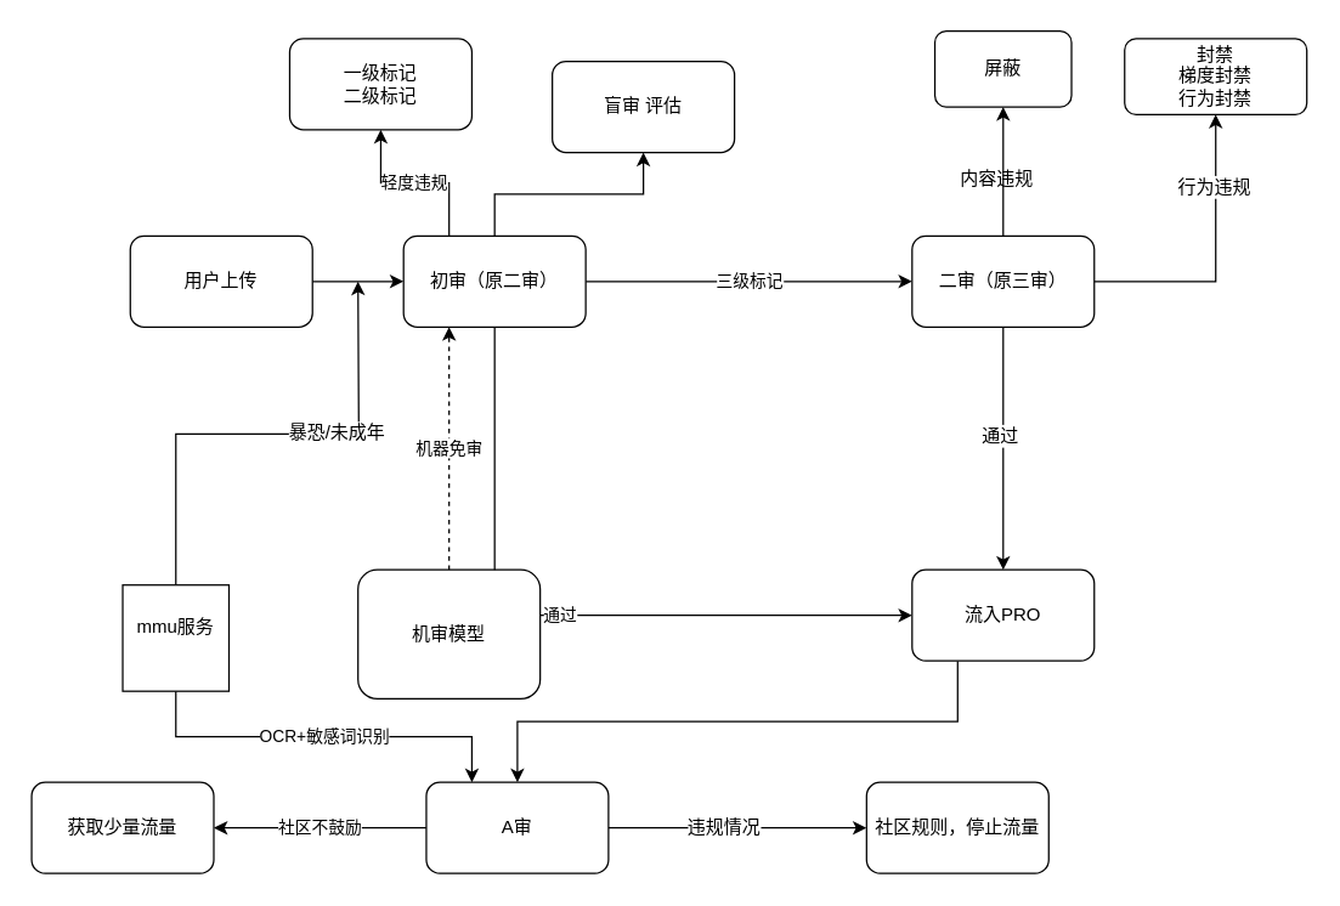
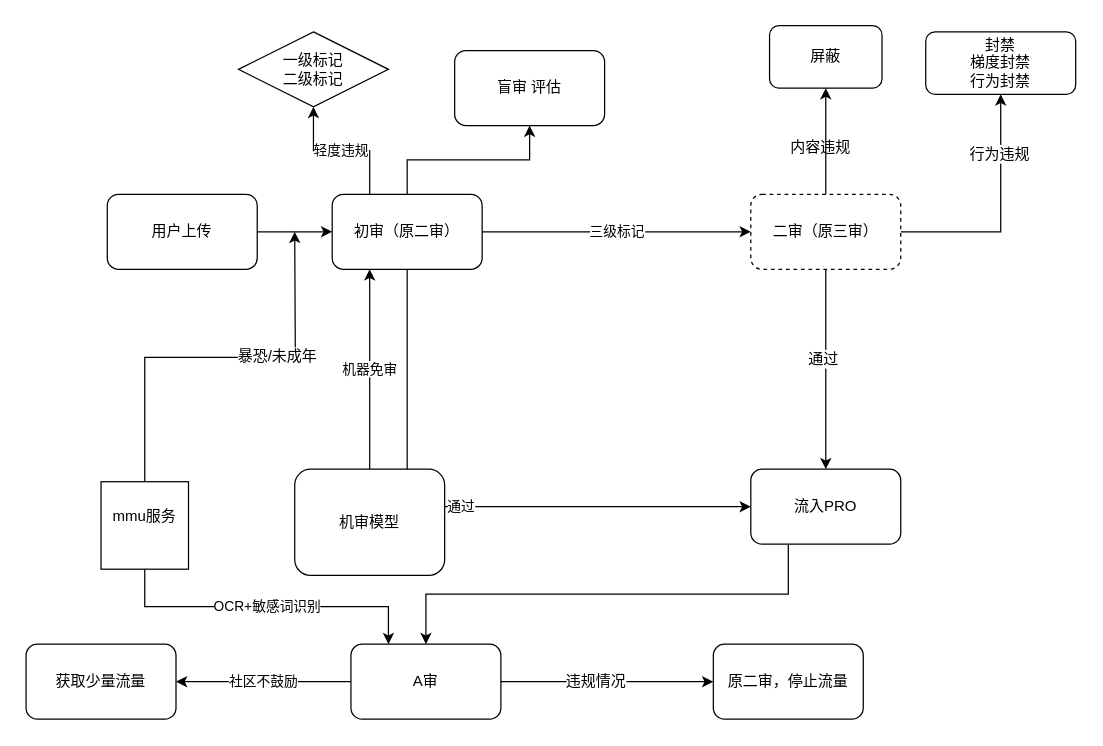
  <mxCell id="0" />
  <mxCell id="1" parent="0" />
  <mxCell id="2" style="edgeStyle=orthogonalEdgeStyle;rounded=0;orthogonalLoop=1;jettySize=auto;html=1;exitX=1;exitY=0.5;exitDx=0;exitDy=0;" parent="1" source="3" target="8" edge="1"><mxGeometry relative="1" as="geometry" /></mxCell>
  <mxCell id="3" value="用户上传" style="rounded=1;whiteSpace=wrap;html=1;" parent="1" vertex="1"><mxGeometry x="85" y="155" width="120" height="60" as="geometry" /></mxCell>
  <mxCell id="4" value="三级标记" style="edgeStyle=orthogonalEdgeStyle;rounded=0;orthogonalLoop=1;jettySize=auto;html=1;exitX=1;exitY=0.5;exitDx=0;exitDy=0;entryX=0;entryY=0.5;entryDx=0;entryDy=0;" parent="1" source="8" target="14" edge="1"><mxGeometry relative="1" as="geometry" /></mxCell>
  <mxCell id="5" value="轻度违规" style="edgeStyle=orthogonalEdgeStyle;rounded=0;orthogonalLoop=1;jettySize=auto;html=1;exitX=0.25;exitY=0;exitDx=0;exitDy=0;entryX=0.5;entryY=1;entryDx=0;entryDy=0;" parent="1" source="8" target="21" edge="1"><mxGeometry relative="1" as="geometry" /></mxCell>
  <mxCell id="6" value="通过" style="edgeStyle=orthogonalEdgeStyle;rounded=0;orthogonalLoop=1;jettySize=auto;html=1;exitX=0.5;exitY=1;exitDx=0;exitDy=0;entryX=0;entryY=0.5;entryDx=0;entryDy=0;" edge="1" parent="1" source="8" target="20"><mxGeometry relative="1" as="geometry" /></mxCell>
  <mxCell id="7" style="edgeStyle=orthogonalEdgeStyle;rounded=0;orthogonalLoop=1;jettySize=auto;html=1;exitX=0.5;exitY=0;exitDx=0;exitDy=0;entryX=0.5;entryY=1;entryDx=0;entryDy=0;" edge="1" parent="1" source="8" target="27"><mxGeometry relative="1" as="geometry" /></mxCell>
  <mxCell id="8" value="初审（原二审）" style="rounded=1;whiteSpace=wrap;html=1;" parent="1" vertex="1"><mxGeometry x="265" y="155" width="120" height="60" as="geometry" /></mxCell>
  <mxCell id="9" style="edgeStyle=orthogonalEdgeStyle;rounded=0;orthogonalLoop=1;jettySize=auto;html=1;exitX=0.5;exitY=0;exitDx=0;exitDy=0;entryX=0.5;entryY=1;entryDx=0;entryDy=0;" parent="1" source="14" target="22" edge="1"><mxGeometry relative="1" as="geometry" /></mxCell>
  <mxCell id="10" style="edgeStyle=orthogonalEdgeStyle;rounded=0;orthogonalLoop=1;jettySize=auto;html=1;exitX=1;exitY=0.5;exitDx=0;exitDy=0;entryX=0.5;entryY=1;entryDx=0;entryDy=0;" parent="1" source="14" target="23" edge="1"><mxGeometry relative="1" as="geometry" /></mxCell>
  <mxCell id="11" value="行为违规" style="text;html=1;resizable=0;points=[];align=center;verticalAlign=middle;labelBackgroundColor=#ffffff;" parent="10" vertex="1" connectable="0"><mxGeometry x="0.505" y="2" relative="1" as="geometry"><mxPoint as="offset" /></mxGeometry></mxCell>
  <mxCell id="12" style="edgeStyle=orthogonalEdgeStyle;rounded=0;orthogonalLoop=1;jettySize=auto;html=1;exitX=0.5;exitY=1;exitDx=0;exitDy=0;" edge="1" parent="1" source="14" target="20"><mxGeometry relative="1" as="geometry" /></mxCell>
  <mxCell id="13" value="通过" style="text;html=1;resizable=0;points=[];align=center;verticalAlign=middle;labelBackgroundColor=#ffffff;" vertex="1" connectable="0" parent="12"><mxGeometry x="-0.114" y="-3" relative="1" as="geometry"><mxPoint as="offset" /></mxGeometry></mxCell>
- <mxCell id="14" value="二审（原三审）" style="rounded=1;whiteSpace=wrap;html=1;" parent="1" vertex="1"><mxGeometry x="600" y="155" width="120" height="60" as="geometry" /></mxCell>
+ <mxCell id="14" value="二审（原三审）" style="rounded=1;whiteSpace=wrap;html=1;dashed=1;" parent="1" vertex="1"><mxGeometry x="600" y="155" width="120" height="60" as="geometry" /></mxCell>
  <mxCell id="15" style="edgeStyle=orthogonalEdgeStyle;rounded=0;orthogonalLoop=1;jettySize=auto;html=1;exitX=0.5;exitY=0;exitDx=0;exitDy=0;" parent="1" source="18" edge="1"><mxGeometry relative="1" as="geometry"><mxPoint x="235" y="185" as="targetPoint" /></mxGeometry></mxCell>
  <mxCell id="16" value="暴恐/未成年" style="text;html=1;resizable=0;points=[];align=center;verticalAlign=middle;labelBackgroundColor=#ffffff;" parent="15" vertex="1" connectable="0"><mxGeometry x="0.28" y="1" relative="1" as="geometry"><mxPoint as="offset" /></mxGeometry></mxCell>
  <mxCell id="17" value="OCR+敏感词识别" style="edgeStyle=orthogonalEdgeStyle;rounded=0;orthogonalLoop=1;jettySize=auto;html=1;exitX=0.5;exitY=1;exitDx=0;exitDy=0;entryX=0.25;entryY=0;entryDx=0;entryDy=0;" edge="1" parent="1" source="18" target="31"><mxGeometry relative="1" as="geometry" /></mxCell>
  <mxCell id="18" value="mmu服务&lt;br&gt;&lt;br&gt;" style="whiteSpace=wrap;html=1;aspect=fixed;" parent="1" vertex="1"><mxGeometry x="80" y="385" width="70" height="70" as="geometry" /></mxCell>
  <mxCell id="19" style="edgeStyle=orthogonalEdgeStyle;rounded=0;orthogonalLoop=1;jettySize=auto;html=1;exitX=0.25;exitY=1;exitDx=0;exitDy=0;entryX=0.5;entryY=0;entryDx=0;entryDy=0;" edge="1" parent="1" source="20" target="31"><mxGeometry relative="1" as="geometry" /></mxCell>
  <mxCell id="20" value="流入PRO" style="rounded=1;whiteSpace=wrap;html=1;" parent="1" vertex="1"><mxGeometry x="600" y="375" width="120" height="60" as="geometry" /></mxCell>
- <mxCell id="21" value="一级标记&lt;br&gt;二级标记&lt;br&gt;" style="rounded=1;whiteSpace=wrap;html=1;" parent="1" vertex="1"><mxGeometry x="190" y="25" width="120" height="60" as="geometry" /></mxCell>
+ <mxCell id="21" value="一级标记&lt;br&gt;二级标记&lt;br&gt;" style="rhombus;whiteSpace=wrap;html=1;" parent="1" vertex="1"><mxGeometry x="190" y="25" width="120" height="60" as="geometry" /></mxCell>
  <mxCell id="22" value="屏蔽" style="rounded=1;whiteSpace=wrap;html=1;" parent="1" vertex="1"><mxGeometry x="615" y="20" width="90" height="50" as="geometry" /></mxCell>
  <mxCell id="23" value="封禁&lt;br&gt;梯度封禁&lt;br&gt;行为封禁&lt;br&gt;" style="rounded=1;whiteSpace=wrap;html=1;" parent="1" vertex="1"><mxGeometry x="740" y="25" width="120" height="50" as="geometry" /></mxCell>
  <mxCell id="24" value="内容违规" style="text;html=1;resizable=0;points=[];autosize=1;align=left;verticalAlign=top;spacingTop=-4;" parent="1" vertex="1"><mxGeometry x="630" y="108" width="60" height="20" as="geometry" /></mxCell>
- <mxCell id="25" value="机器免审" style="edgeStyle=orthogonalEdgeStyle;rounded=0;orthogonalLoop=1;jettySize=auto;html=1;exitX=0.5;exitY=0;exitDx=0;exitDy=0;entryX=0.25;entryY=1;entryDx=0;entryDy=0;dashed=1;" parent="1" source="26" target="8" edge="1"><mxGeometry relative="1" as="geometry" /></mxCell>
+ <mxCell id="25" value="机器免审" style="edgeStyle=orthogonalEdgeStyle;rounded=0;orthogonalLoop=1;jettySize=auto;html=1;exitX=0.5;exitY=0;exitDx=0;exitDy=0;entryX=0.25;entryY=1;entryDx=0;entryDy=0;" parent="1" source="26" target="8" edge="1"><mxGeometry relative="1" as="geometry" /></mxCell>
  <mxCell id="26" value="机审模型" style="rounded=1;whiteSpace=wrap;html=1;" parent="1" vertex="1"><mxGeometry x="235" y="375" width="120" height="85" as="geometry" /></mxCell>
  <mxCell id="27" value="盲审 评估" style="rounded=1;whiteSpace=wrap;html=1;" parent="1" vertex="1"><mxGeometry x="363" y="40" width="120" height="60" as="geometry" /></mxCell>
  <mxCell id="28" value="社区不鼓励" style="edgeStyle=orthogonalEdgeStyle;rounded=0;orthogonalLoop=1;jettySize=auto;html=1;exitX=0;exitY=0.5;exitDx=0;exitDy=0;entryX=1;entryY=0.5;entryDx=0;entryDy=0;" edge="1" parent="1" source="31" target="32"><mxGeometry relative="1" as="geometry" /></mxCell>
  <mxCell id="29" style="edgeStyle=orthogonalEdgeStyle;rounded=0;orthogonalLoop=1;jettySize=auto;html=1;exitX=1;exitY=0.5;exitDx=0;exitDy=0;entryX=0;entryY=0.5;entryDx=0;entryDy=0;" edge="1" parent="1" source="31" target="33"><mxGeometry relative="1" as="geometry" /></mxCell>
  <mxCell id="30" value="违规情况" style="text;html=1;resizable=0;points=[];align=center;verticalAlign=middle;labelBackgroundColor=#ffffff;" vertex="1" connectable="0" parent="29"><mxGeometry x="-0.118" y="1" relative="1" as="geometry"><mxPoint as="offset" /></mxGeometry></mxCell>
  <mxCell id="31" value="A审" style="rounded=1;whiteSpace=wrap;html=1;" vertex="1" parent="1"><mxGeometry x="280" y="515" width="120" height="60" as="geometry" /></mxCell>
  <mxCell id="32" value="获取少量流量" style="rounded=1;whiteSpace=wrap;html=1;" vertex="1" parent="1"><mxGeometry x="20" y="515" width="120" height="60" as="geometry" /></mxCell>
- <mxCell id="33" value="社区规则，停止流量" style="rounded=1;whiteSpace=wrap;html=1;" vertex="1" parent="1"><mxGeometry x="570" y="515" width="120" height="60" as="geometry" /></mxCell>
+ <mxCell id="33" value="原二审，停止流量" style="rounded=1;whiteSpace=wrap;html=1;" vertex="1" parent="1"><mxGeometry x="570" y="515" width="120" height="60" as="geometry" /></mxCell>
